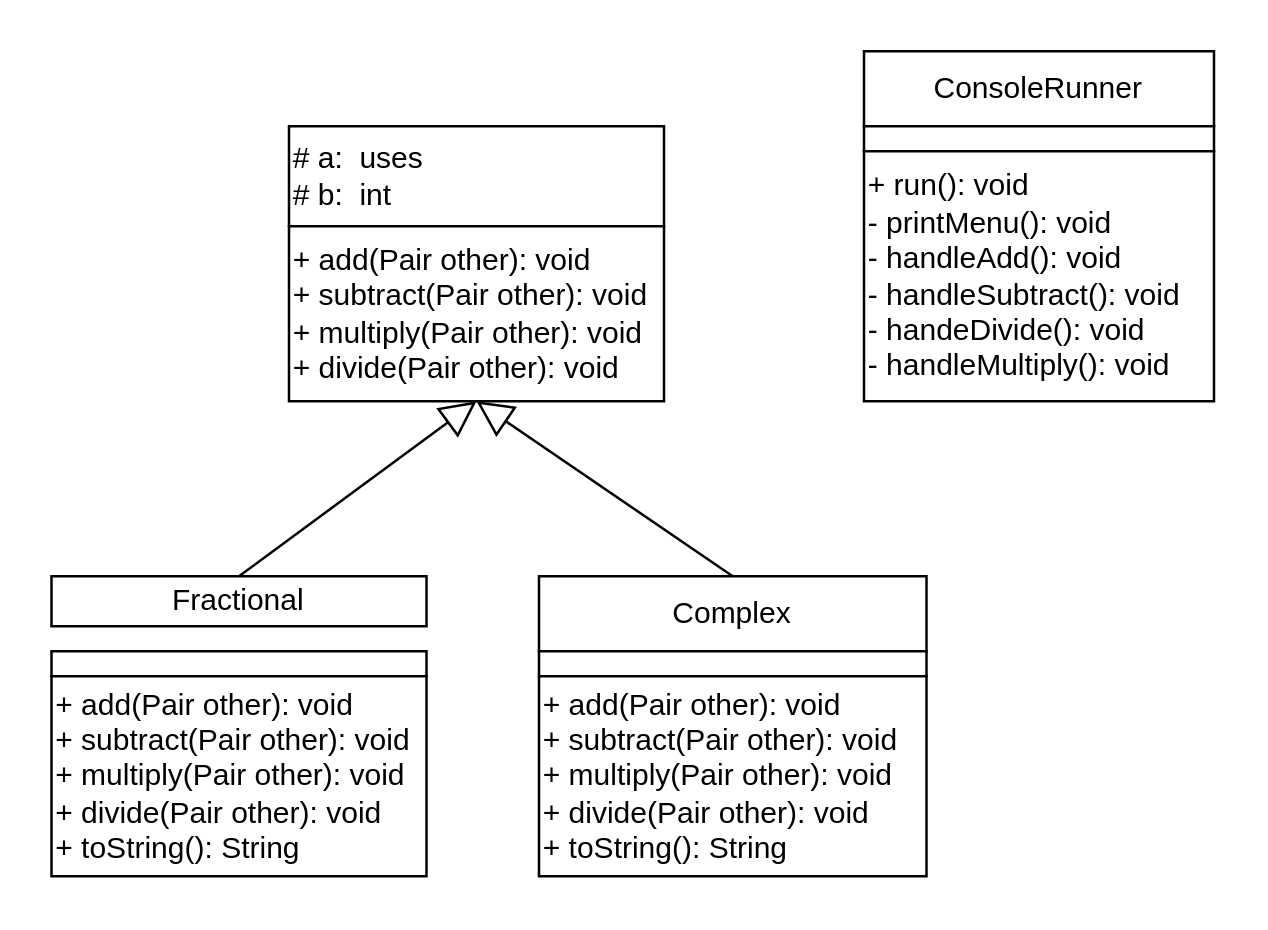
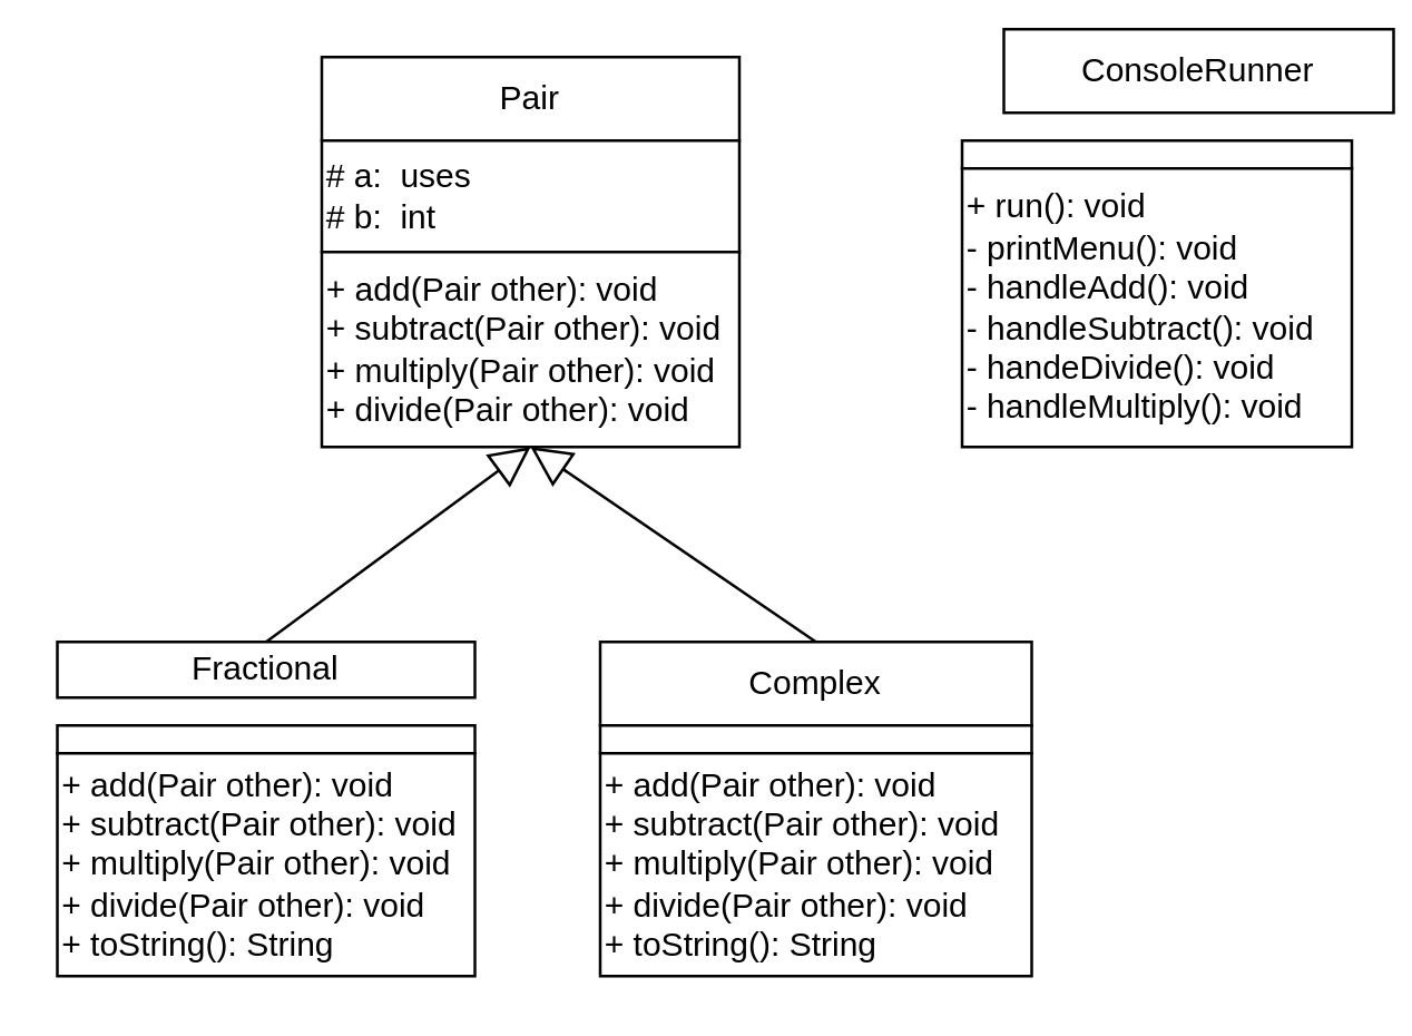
  <mxCell id="0" />
  <mxCell id="1" parent="0" />
+ <mxCell id="2" value="Pair" style="rounded=0;whiteSpace=wrap;html=1;" vertex="1" parent="1"><mxGeometry x="115" y="20" width="150" height="30" as="geometry" /></mxCell>
  <mxCell id="3" value="# a:&lt;span style=&quot;white-space: pre;&quot;&gt;&#09;&lt;/span&gt;uses&lt;br&gt;# b:&lt;span style=&quot;white-space: pre;&quot;&gt;&#09;&lt;/span&gt;int" style="rounded=0;whiteSpace=wrap;html=1;align=left;" vertex="1" parent="1"><mxGeometry x="115" y="50" width="150" height="40" as="geometry" /></mxCell>
  <mxCell id="4" value="+ add(Pair other): void&lt;br&gt;+ subtract(Pair other): void&lt;br&gt;+ multiply(Pair other): void&lt;br&gt;+ divide(Pair other): void" style="rounded=0;whiteSpace=wrap;html=1;align=left;" vertex="1" parent="1"><mxGeometry x="115" y="90" width="150" height="70" as="geometry" /></mxCell>
  <mxCell id="5" style="edgeStyle=none;html=1;exitX=0.5;exitY=0;exitDx=0;exitDy=0;entryX=0.5;entryY=1;entryDx=0;entryDy=0;endArrow=block;endFill=0;endSize=12;rounded=1;" edge="1" parent="1" source="6" target="4"><mxGeometry relative="1" as="geometry" /></mxCell>
  <mxCell id="6" value="Fractional" style="rounded=0;whiteSpace=wrap;html=1;" vertex="1" parent="1"><mxGeometry x="20" y="230" width="150" height="20" as="geometry" /></mxCell>
  <mxCell id="7" style="edgeStyle=none;html=1;exitX=0.5;exitY=0;exitDx=0;exitDy=0;entryX=0.5;entryY=1;entryDx=0;entryDy=0;endArrow=block;endFill=0;endSize=12;" edge="1" parent="1" source="8" target="4"><mxGeometry relative="1" as="geometry" /></mxCell>
  <mxCell id="8" value="Complex" style="rounded=0;whiteSpace=wrap;html=1;" vertex="1" parent="1"><mxGeometry x="215" y="230" width="155" height="30" as="geometry" /></mxCell>
  <mxCell id="9" value="" style="rounded=0;whiteSpace=wrap;html=1;" vertex="1" parent="1"><mxGeometry x="20" y="260" width="150" height="10" as="geometry" /></mxCell>
  <mxCell id="10" value="&lt;span style=&quot;&quot;&gt;+ add(Pair other): void&lt;/span&gt;&lt;br style=&quot;border-color: var(--border-color);&quot;&gt;&lt;span style=&quot;&quot;&gt;+ subtract(Pair other): void&lt;/span&gt;&lt;br style=&quot;border-color: var(--border-color);&quot;&gt;&lt;span style=&quot;&quot;&gt;+ multiply(Pair other): void&lt;/span&gt;&lt;br style=&quot;border-color: var(--border-color);&quot;&gt;&lt;span style=&quot;&quot;&gt;+ divide(Pair other): void&lt;br&gt;+ toString(): String&lt;br&gt;&lt;/span&gt;" style="rounded=0;whiteSpace=wrap;html=1;align=left;" vertex="1" parent="1"><mxGeometry x="20" y="270" width="150" height="80" as="geometry" /></mxCell>
  <mxCell id="11" value="" style="rounded=0;whiteSpace=wrap;html=1;" vertex="1" parent="1"><mxGeometry x="215" y="260" width="155" height="10" as="geometry" /></mxCell>
  <mxCell id="12" value="&lt;span style=&quot;&quot;&gt;+ add(Pair other): void&lt;/span&gt;&lt;br style=&quot;border-color: var(--border-color);&quot;&gt;&lt;span style=&quot;&quot;&gt;+ subtract(Pair other): void&lt;/span&gt;&lt;br style=&quot;border-color: var(--border-color);&quot;&gt;&lt;span style=&quot;&quot;&gt;+ multiply(Pair other): void&lt;/span&gt;&lt;br style=&quot;border-color: var(--border-color);&quot;&gt;&lt;span style=&quot;&quot;&gt;+ divide(Pair other): void&lt;br&gt;&lt;/span&gt;+ toString(): String&lt;span style=&quot;&quot;&gt;&lt;br&gt;&lt;/span&gt;" style="rounded=0;whiteSpace=wrap;html=1;align=left;" vertex="1" parent="1"><mxGeometry x="215" y="270" width="155" height="80" as="geometry" /></mxCell>
- <mxCell id="13" value="ConsoleRunner" style="rounded=0;whiteSpace=wrap;html=1;" vertex="1" parent="1"><mxGeometry x="345" y="20" width="140" height="30" as="geometry" /></mxCell>
+ <mxCell id="13" value="ConsoleRunner" style="rounded=0;whiteSpace=wrap;html=1;" vertex="1" parent="1"><mxGeometry x="360" y="10" width="140" height="30" as="geometry" /></mxCell>
  <mxCell id="14" value="" style="rounded=0;whiteSpace=wrap;html=1;" vertex="1" parent="1"><mxGeometry x="345" y="50" width="140" height="10" as="geometry" /></mxCell>
  <mxCell id="15" value="+ run(): void&lt;br&gt;- printMenu(): void&lt;br&gt;- handleAdd(): void&lt;br&gt;- handleSubtract(): void&lt;br&gt;- handeDivide(): void&lt;br&gt;- handleMultiply(): void" style="rounded=0;whiteSpace=wrap;html=1;align=left;" vertex="1" parent="1"><mxGeometry x="345" y="60" width="140" height="100" as="geometry" /></mxCell>
